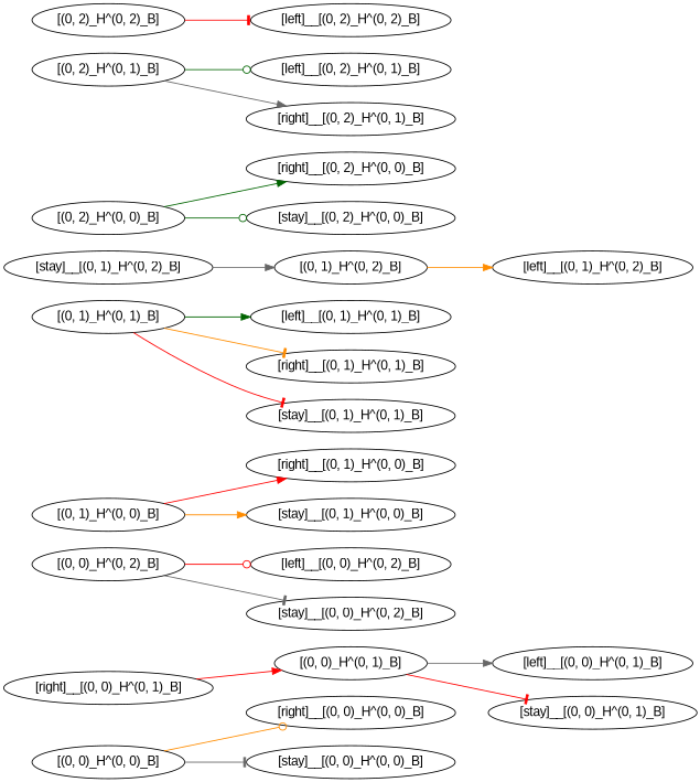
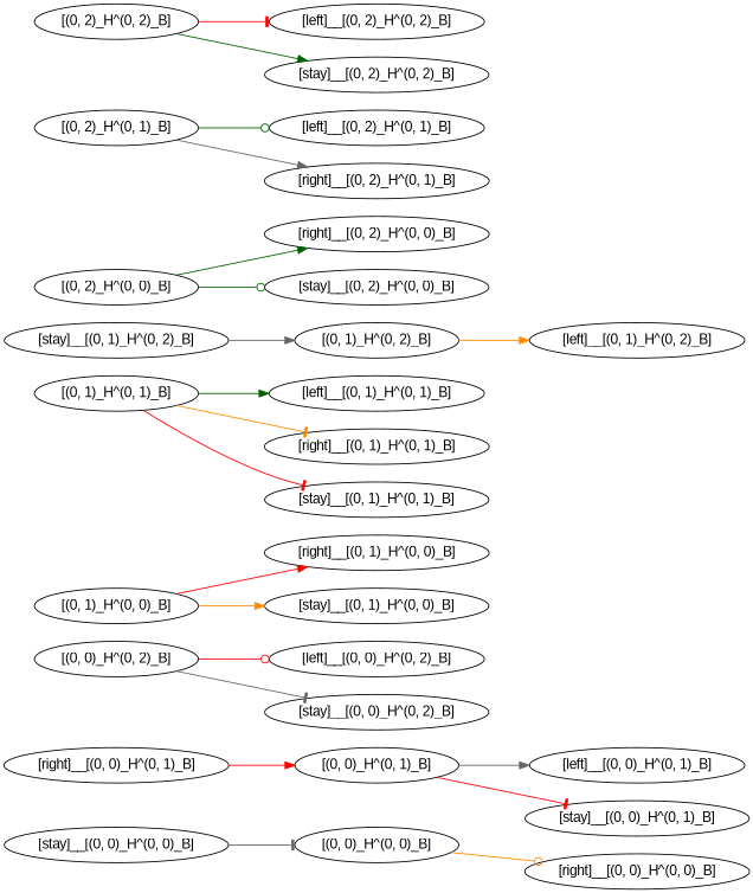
  strict digraph {
    fontname="Liberation Sans"
    rankdir=LR
    node [fontname="Liberation Sans"]
    edge [arrowhead=normal color=red fontname="Liberation Sans" weight=0]
    "[(0, 0)_H^(0, 0)_B]"
    "[right]__[(0, 0)_H^(0, 0)_B]"
    "[stay]__[(0, 0)_H^(0, 0)_B]"
    "[(0, 0)_H^(0, 1)_B]"
    "[left]__[(0, 0)_H^(0, 1)_B]"
    "[stay]__[(0, 0)_H^(0, 1)_B]"
    "[right]__[(0, 0)_H^(0, 1)_B]"
    "[(0, 0)_H^(0, 2)_B]"
    "[left]__[(0, 0)_H^(0, 2)_B]"
    "[stay]__[(0, 0)_H^(0, 2)_B]"
    "[(0, 1)_H^(0, 0)_B]"
    "[right]__[(0, 1)_H^(0, 0)_B]"
    "[stay]__[(0, 1)_H^(0, 0)_B]"
    "[(0, 1)_H^(0, 1)_B]"
    "[left]__[(0, 1)_H^(0, 1)_B]"
    "[right]__[(0, 1)_H^(0, 1)_B]"
    "[stay]__[(0, 1)_H^(0, 1)_B]"
    "[(0, 1)_H^(0, 2)_B]"
    "[left]__[(0, 1)_H^(0, 2)_B]"
    "[stay]__[(0, 1)_H^(0, 2)_B]"
    "[(0, 2)_H^(0, 0)_B]"
    "[right]__[(0, 2)_H^(0, 0)_B]"
    "[stay]__[(0, 2)_H^(0, 0)_B]"
    "[(0, 2)_H^(0, 1)_B]"
    "[left]__[(0, 2)_H^(0, 1)_B]"
    "[right]__[(0, 2)_H^(0, 1)_B]"
    "[(0, 2)_H^(0, 2)_B]"
    "[left]__[(0, 2)_H^(0, 2)_B]"
+   "[stay]__[(0, 2)_H^(0, 2)_B]"
    "[(0, 0)_H^(0, 0)_B]" -> "[right]__[(0, 0)_H^(0, 0)_B]" [arrowhead=odot color=darkorange]
-   "[(0, 0)_H^(0, 0)_B]" -> "[stay]__[(0, 0)_H^(0, 0)_B]" [arrowhead=tee color=gray40 weight=1]
+   "[stay]__[(0, 0)_H^(0, 0)_B]" -> "[(0, 0)_H^(0, 0)_B]" [arrowhead=tee color=gray40 weight=1]
    "[(0, 0)_H^(0, 1)_B]" -> "[left]__[(0, 0)_H^(0, 1)_B]" [color=gray40 weight=1]
    "[(0, 0)_H^(0, 1)_B]" -> "[stay]__[(0, 0)_H^(0, 1)_B]" [arrowhead=tee]
    "[right]__[(0, 0)_H^(0, 1)_B]" -> "[(0, 0)_H^(0, 1)_B]"
    "[(0, 0)_H^(0, 2)_B]" -> "[left]__[(0, 0)_H^(0, 2)_B]" [arrowhead=odot weight=1]
    "[(0, 0)_H^(0, 2)_B]" -> "[stay]__[(0, 0)_H^(0, 2)_B]" [arrowhead=tee color=gray40]
    "[(0, 1)_H^(0, 0)_B]" -> "[right]__[(0, 1)_H^(0, 0)_B]"
    "[(0, 1)_H^(0, 0)_B]" -> "[stay]__[(0, 1)_H^(0, 0)_B]" [color=darkorange weight=1]
    "[(0, 1)_H^(0, 1)_B]" -> "[left]__[(0, 1)_H^(0, 1)_B]" [color=darkgreen weight=1]
    "[(0, 1)_H^(0, 1)_B]" -> "[right]__[(0, 1)_H^(0, 1)_B]" [arrowhead=tee color=darkorange]
    "[(0, 1)_H^(0, 1)_B]" -> "[stay]__[(0, 1)_H^(0, 1)_B]" [arrowhead=tee]
    "[(0, 1)_H^(0, 2)_B]" -> "[left]__[(0, 1)_H^(0, 2)_B]" [color=darkorange weight=1]
    "[stay]__[(0, 1)_H^(0, 2)_B]" -> "[(0, 1)_H^(0, 2)_B]" [color=gray40]
    "[(0, 2)_H^(0, 0)_B]" -> "[right]__[(0, 2)_H^(0, 0)_B]" [color=darkgreen]
    "[(0, 2)_H^(0, 0)_B]" -> "[stay]__[(0, 2)_H^(0, 0)_B]" [arrowhead=odot color=darkgreen weight=1]
    "[(0, 2)_H^(0, 1)_B]" -> "[left]__[(0, 2)_H^(0, 1)_B]" [arrowhead=odot color=darkgreen weight=1]
    "[(0, 2)_H^(0, 1)_B]" -> "[right]__[(0, 2)_H^(0, 1)_B]" [color=gray40]
    "[(0, 2)_H^(0, 2)_B]" -> "[left]__[(0, 2)_H^(0, 2)_B]" [arrowhead=tee weight=1]
+   "[(0, 2)_H^(0, 2)_B]" -> "[stay]__[(0, 2)_H^(0, 2)_B]" [color=darkgreen]
  }
